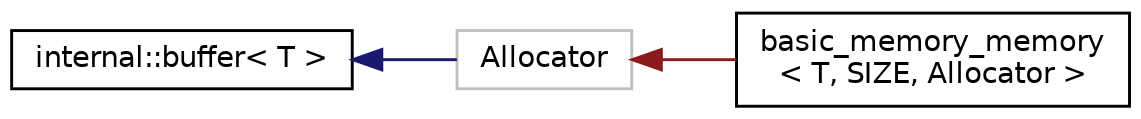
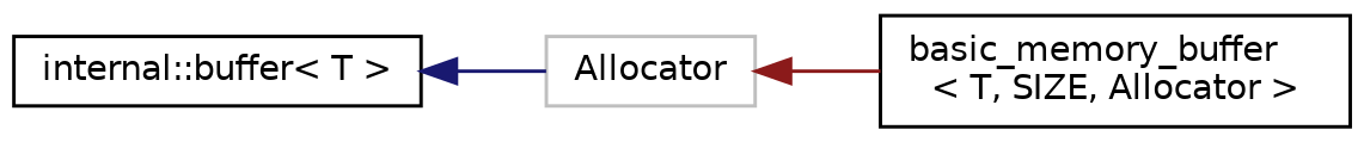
  digraph {
    rankdir=LR
    node [color=black fillcolor=white fontname=Helvetica fontsize=10 shape=record style=filled]
    edge [dir=back fontname=Helvetica fontsize=10 labelfontname=Helvetica labelfontsize=10 style=solid]
    n1 [color=grey75 height=0.2 label=Allocator width=0.4]
-   n2 [height=0.2 label="basic_memory_memory\l\< T, SIZE, Allocator \>" width=0.4]
+   n2 [height=0.2 label="basic_memory_buffer\l\< T, SIZE, Allocator \>" width=0.4]
    n3 [height=0.2 label="internal::buffer\< T \>" width=0.4]
    n1 -> n2 [color=firebrick4]
    n3 -> n1 [color=midnightblue]
  }
